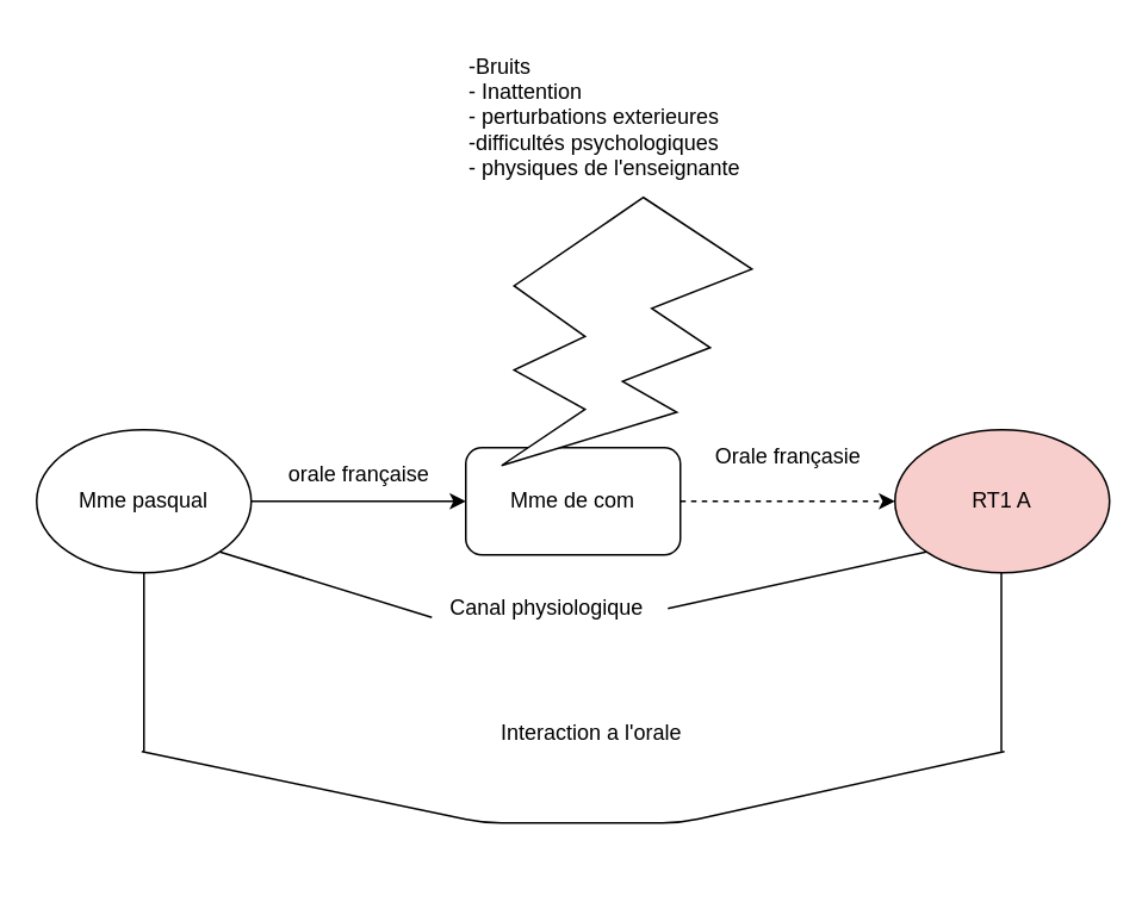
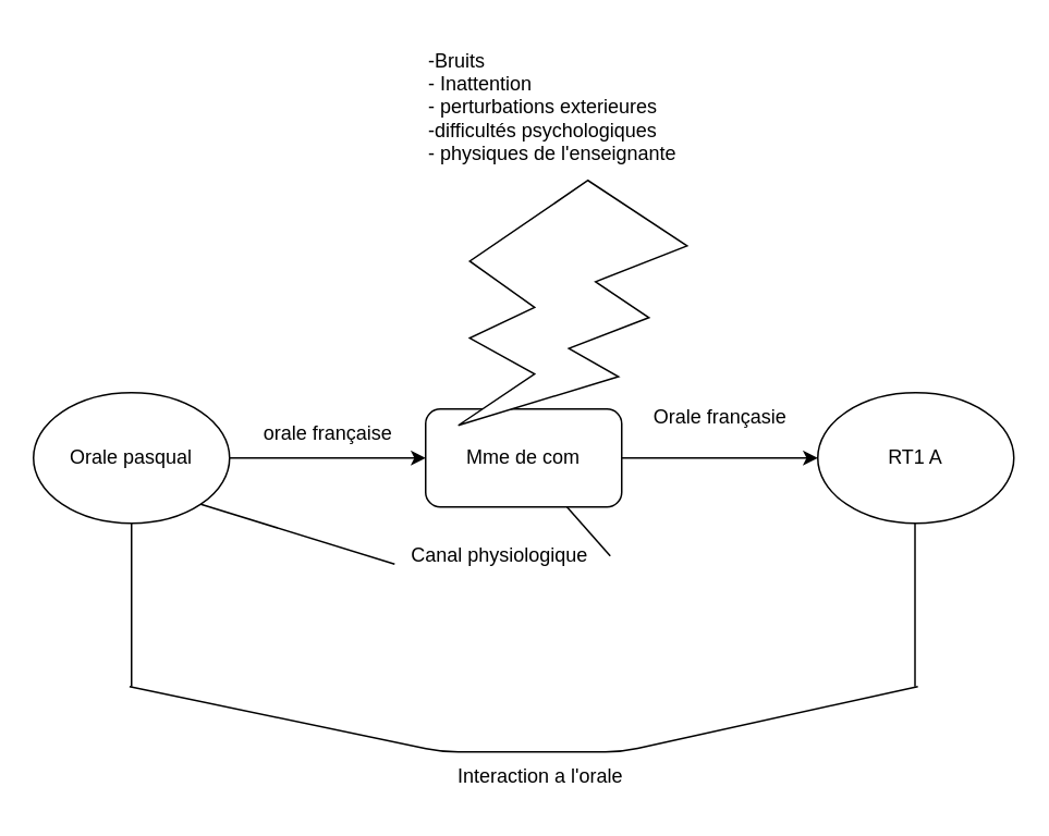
  <mxCell id="0" />
  <mxCell id="1" parent="0" />
  <mxCell id="2" style="edgeStyle=none;html=1;exitX=1;exitY=0.5;exitDx=0;exitDy=0;" edge="1" parent="1" source="3" target="5"><mxGeometry relative="1" as="geometry" /></mxCell>
- <mxCell id="3" value="Mme pasqual" style="ellipse;whiteSpace=wrap;html=1;" vertex="1" parent="1"><mxGeometry x="20" y="240" width="120" height="80" as="geometry" /></mxCell>
- <mxCell id="4" style="edgeStyle=none;html=1;entryX=0;entryY=0.5;entryDx=0;entryDy=0;dashed=1;" edge="1" parent="1" source="5" target="6"><mxGeometry relative="1" as="geometry" /></mxCell>
+ <mxCell id="3" value="Orale pasqual" style="ellipse;whiteSpace=wrap;html=1;" vertex="1" parent="1"><mxGeometry x="20" y="240" width="120" height="80" as="geometry" /></mxCell>
+ <mxCell id="4" style="edgeStyle=none;html=1;entryX=0;entryY=0.5;entryDx=0;entryDy=0;" edge="1" parent="1" source="5" target="6"><mxGeometry relative="1" as="geometry" /></mxCell>
  <mxCell id="5" value="Mme de com" style="rounded=1;whiteSpace=wrap;html=1;" vertex="1" parent="1"><mxGeometry x="260" y="250" width="120" height="60" as="geometry" /></mxCell>
- <mxCell id="6" value="RT1 A" style="ellipse;whiteSpace=wrap;html=1;fillColor=#f8cecc;" vertex="1" parent="1"><mxGeometry x="500" y="240" width="120" height="80" as="geometry" /></mxCell>
- <mxCell id="7" value="" style="endArrow=none;html=1;entryX=0;entryY=1;entryDx=0;entryDy=0;exitX=1.023;exitY=0.5;exitDx=0;exitDy=0;startArrow=none;exitPerimeter=0;" edge="1" parent="1" source="14" target="6"><mxGeometry width="50" height="50" relative="1" as="geometry"><mxPoint x="120" y="310" as="sourcePoint" /><mxPoint x="480" y="320" as="targetPoint" /></mxGeometry></mxCell>
- <mxCell id="8" value="Interaction a l'orale" style="text;html=1;align=center;verticalAlign=middle;resizable=0;points=[];autosize=1;strokeColor=none;fillColor=none;" vertex="1" parent="1"><mxGeometry x="270" y="395" width="120" height="30" as="geometry" /></mxCell>
+ <mxCell id="6" value="RT1 A" style="ellipse;whiteSpace=wrap;html=1;" vertex="1" parent="1"><mxGeometry x="500" y="240" width="120" height="80" as="geometry" /></mxCell>
+ <mxCell id="7" value="" style="endArrow=none;html=1;exitX=1.023;exitY=0.5;exitDx=0;exitDy=0;startArrow=none;exitPerimeter=0;" edge="1" parent="1" source="14" target="5"><mxGeometry width="50" height="50" relative="1" as="geometry"><mxPoint x="120" y="310" as="sourcePoint" /><mxPoint x="480" y="320" as="targetPoint" /></mxGeometry></mxCell>
+ <mxCell id="8" value="Interaction a l'orale" style="text;html=1;align=center;verticalAlign=middle;resizable=0;points=[];autosize=1;strokeColor=none;fillColor=none;" vertex="1" parent="1"><mxGeometry x="270" y="460" width="120" height="30" as="geometry" /></mxCell>
  <mxCell id="9" value="" style="verticalLabelPosition=bottom;verticalAlign=top;html=1;shape=mxgraph.basic.flash" vertex="1" parent="1"><mxGeometry x="280" y="110" width="140" height="150" as="geometry" /></mxCell>
  <mxCell id="10" value="orale française" style="text;html=1;align=center;verticalAlign=middle;resizable=0;points=[];autosize=1;strokeColor=none;fillColor=none;" vertex="1" parent="1"><mxGeometry x="150" y="250" width="100" height="30" as="geometry" /></mxCell>
  <mxCell id="11" value="&lt;div style=&quot;&quot;&gt;&lt;span style=&quot;background-color: initial;&quot;&gt;-Bruits&amp;nbsp;&amp;nbsp;&lt;/span&gt;&lt;/div&gt;&lt;div style=&quot;&quot;&gt;&lt;span style=&quot;background-color: initial;&quot;&gt;- Inattention&lt;/span&gt;&lt;/div&gt;- perturbations exterieures&lt;br&gt;&lt;div style=&quot;&quot;&gt;&lt;span style=&quot;background-color: initial;&quot;&gt;-difficultés psychologiques&amp;nbsp;&lt;/span&gt;&lt;/div&gt;&lt;div style=&quot;&quot;&gt;&lt;span style=&quot;background-color: initial;&quot;&gt;- physiques de l'enseignante&lt;/span&gt;&lt;/div&gt;" style="text;html=1;align=left;verticalAlign=middle;resizable=0;points=[];autosize=1;strokeColor=none;fillColor=none;rotation=0;" vertex="1" parent="1"><mxGeometry x="260" y="20" width="180" height="90" as="geometry" /></mxCell>
  <mxCell id="12" value="Orale françasie" style="text;html=1;align=center;verticalAlign=middle;resizable=0;points=[];autosize=1;strokeColor=none;fillColor=none;" vertex="1" parent="1"><mxGeometry x="390" y="240" width="100" height="30" as="geometry" /></mxCell>
  <mxCell id="13" value="" style="endArrow=none;html=1;entryX=0.008;entryY=0.667;entryDx=0;entryDy=0;exitX=1;exitY=1;exitDx=0;exitDy=0;entryPerimeter=0;" edge="1" parent="1" source="3" target="14"><mxGeometry width="50" height="50" relative="1" as="geometry"><mxPoint x="122.426" y="308.284" as="sourcePoint" /><mxPoint x="517.574" y="308.284" as="targetPoint" /></mxGeometry></mxCell>
  <mxCell id="14" value="Canal physiologique" style="text;html=1;align=center;verticalAlign=middle;resizable=0;points=[];autosize=1;strokeColor=none;fillColor=none;" vertex="1" parent="1"><mxGeometry x="240" y="325" width="130" height="30" as="geometry" /></mxCell>
  <mxCell id="15" value="" style="endArrow=none;html=1;" edge="1" parent="1"><mxGeometry width="50" height="50" relative="1" as="geometry"><mxPoint x="80" y="420" as="sourcePoint" /><mxPoint x="80" y="320" as="targetPoint" /></mxGeometry></mxCell>
  <mxCell id="16" value="" style="endArrow=none;html=1;" edge="1" parent="1"><mxGeometry width="50" height="50" relative="1" as="geometry"><mxPoint x="561.25" y="420" as="sourcePoint" /><mxPoint x="78.75" y="420" as="targetPoint" /><Array as="points"><mxPoint x="380" y="460" /><mxPoint x="270" y="460" /></Array></mxGeometry></mxCell>
  <mxCell id="17" value="" style="endArrow=none;html=1;" edge="1" parent="1"><mxGeometry width="50" height="50" relative="1" as="geometry"><mxPoint x="559.5" y="420" as="sourcePoint" /><mxPoint x="559.5" y="320" as="targetPoint" /></mxGeometry></mxCell>
